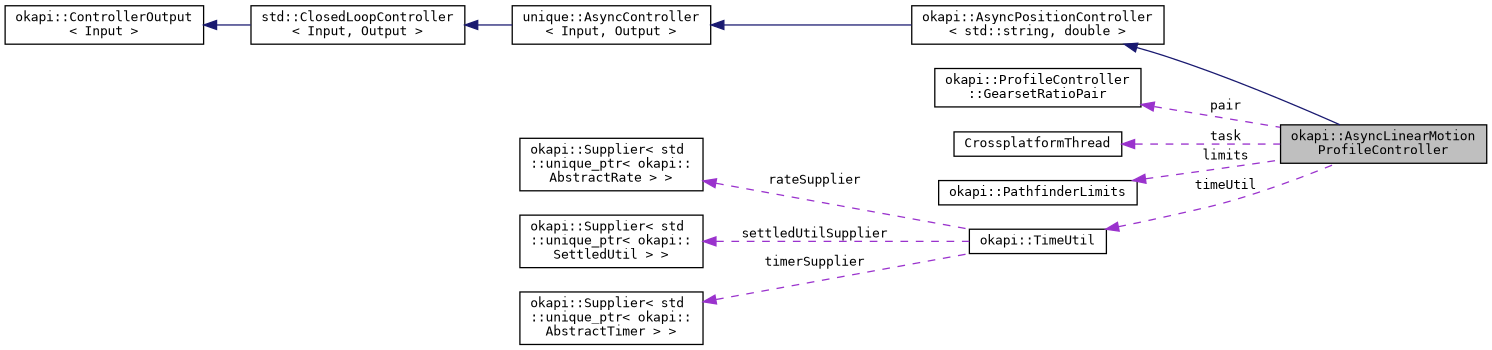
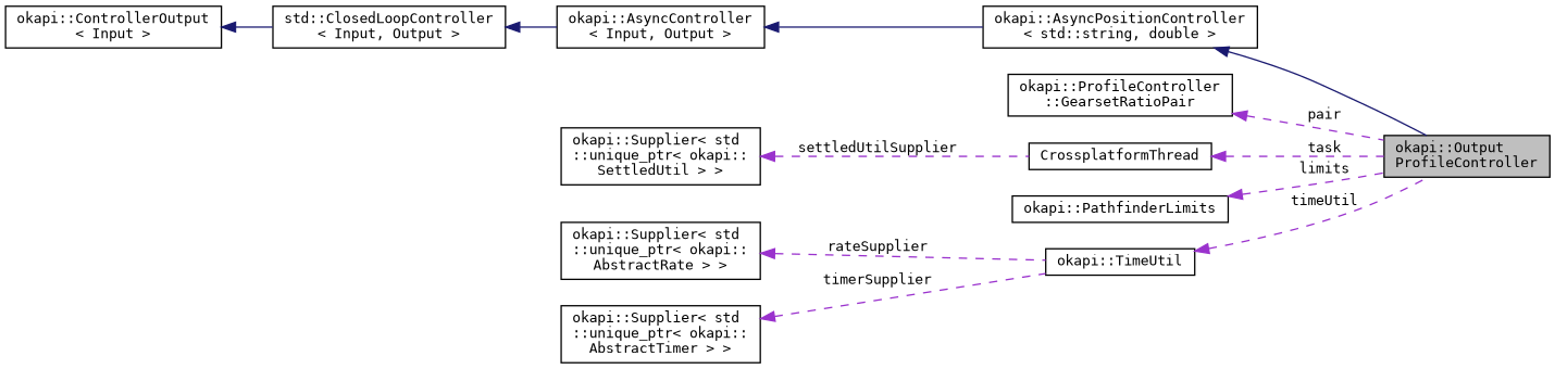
  digraph {
    fontname="DejaVu Sans Mono"
    rankdir=LR
    node [color=black fillcolor=white fontname="DejaVu Sans Mono" fontsize=10 shape=record style=filled]
    edge [color=darkorchid3 dir=back fontname="DejaVu Sans Mono" fontsize=10 labelfontname=Helvetica labelfontsize=10 style=dashed]
-   n1 [fillcolor=grey75 fontcolor=black height=0.2 label="okapi::AsyncLinearMotion\lProfileController" width=0.4]
+   n1 [fillcolor=grey75 fontcolor=black height=0.2 label="okapi::Output\lProfileController" width=0.4]
    n2 [height=0.2 label="okapi::AsyncPositionController\l\< std::string, double \>" width=0.4]
-   n3 [height=0.2 label="unique::AsyncController\l\< Input, Output \>" width=0.4]
+   n3 [height=0.2 label="okapi::AsyncController\l\< Input, Output \>" width=0.4]
    n4 [height=0.2 label="std::ClosedLoopController\l\< Input, Output \>" width=0.4]
    n5 [height=0.2 label="okapi::ControllerOutput\l\< Input \>" width=0.4]
    n6 [height=0.2 label="okapi::ProfileController\l::GearsetRatioPair" width=0.4]
    n7 [height=0.2 label=CrossplatformThread width=0.4]
    n8 [height=0.2 label="okapi::PathfinderLimits" width=0.4]
    n9 [height=0.2 label="okapi::TimeUtil" width=0.4]
    n10 [height=0.2 label="okapi::Supplier\< std\l::unique_ptr\< okapi::\lAbstractRate \> \>" width=0.4]
    n11 [height=0.2 label="okapi::Supplier\< std\l::unique_ptr\< okapi::\lSettledUtil \> \>" width=0.4]
    n12 [height=0.2 label="okapi::Supplier\< std\l::unique_ptr\< okapi::\lAbstractTimer \> \>" width=0.4]
    n2 -> n1 [color=midnightblue style=solid]
    n3 -> n2 [color=midnightblue style=solid]
    n4 -> n3 [color=midnightblue style=solid]
    n5 -> n4 [color=midnightblue style=solid]
    n6 -> n1 [label=" pair"]
    n7 -> n1 [label=" task"]
    n8 -> n1 [label=" limits"]
    n9 -> n1 [label=" timeUtil"]
    n10 -> n9 [label=" rateSupplier"]
-   n11 -> n9 [label=" settledUtilSupplier"]
+   n11 -> n7 [label=" settledUtilSupplier"]
    n12 -> n9 [label=" timerSupplier"]
  }
